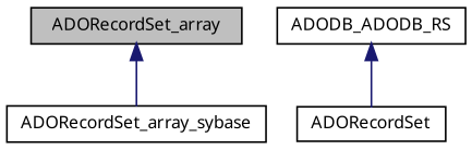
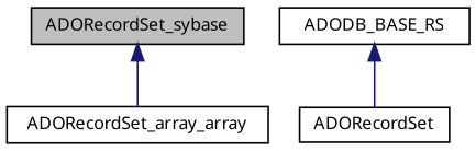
  digraph {
    node [color=black fontname="FreeSans.ttf" fontsize=10 shape=record]
    edge [color=midnightblue dir=back fontname="FreeSans.ttf" fontsize=10 labelfontname="FreeSans.ttf" labelfontsize=10 style=solid]
-   n1 [fillcolor=grey75 fontcolor=black height=0.2 label=ADORecordSet_array style=filled width=0.4]
-   n2 [height=0.2 label=ADORecordSet_array_sybase width=0.4]
+   n1 [fillcolor=grey75 fontcolor=black height=0.2 label=ADORecordSet_sybase style=filled width=0.4]
+   n2 [height=0.2 label=ADORecordSet_array_array width=0.4]
    n3 [height=0.2 label=ADORecordSet width=0.4]
-   n4 [height=0.2 label=ADODB_ADODB_RS width=0.4]
+   n4 [height=0.2 label=ADODB_BASE_RS width=0.4]
    n1 -> n2
    n4 -> n3
  }
